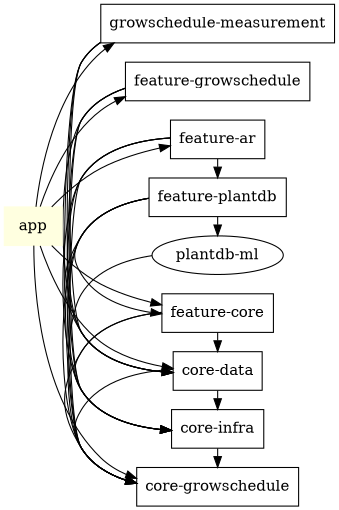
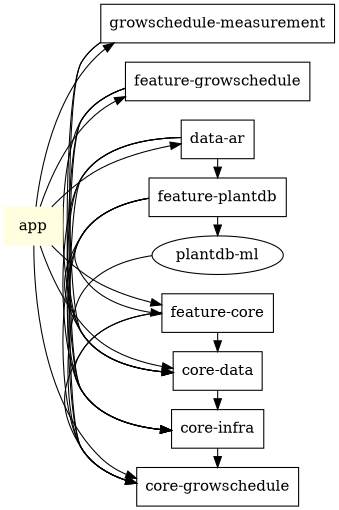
  digraph {
    rankdir=LR
    node [shape=box]
    n1 [label="growschedule-measurement"]
    n2 [label="core-growschedule"]
    "core-data"
    "core-infra"
    "feature-plantdb"
    n6 [label="feature-core"]
    n7 [label="plantdb-ml" shape=ellipse]
    "feature-growschedule"
-   "feature-ar"
+   "feature-ar" [label="data-ar"]
    app [color=lightyellow style=filled]
    subgraph sub_1 {
      rank=same
      n1
      n2
      "core-data"
      "core-infra"
    }
    subgraph sub_2 {
      rank=same
      n2
      "core-data"
      "core-infra"
      "feature-plantdb"
      n6
      n7
    }
    subgraph sub_3 {
      rank=same
      n2
      "core-data"
      "core-infra"
      n6
    }
    subgraph sub_4 {
      rank=same
      n2
      "core-data"
      "core-infra"
      "feature-growschedule"
    }
    subgraph sub_5 {
      rank=same
      n2
      "core-data"
      "core-infra"
      "feature-ar"
    }
    subgraph cluster_6 {
      color=lightgreen
      label=Features
    }
    subgraph cluster_7 {
      color=lightblue
      label=Core
    }
-   n1 -> n2
    n1 -> "core-data"
    n1 -> "core-infra"
-   "core-data" -> n2
    "core-data" -> "core-infra"
    "core-infra" -> n2
    "feature-plantdb" -> n2
    "feature-plantdb" -> "core-data"
    "feature-plantdb" -> "core-infra"
    "feature-plantdb" -> n6
    "feature-plantdb" -> n7
    n6 -> n2
    n6 -> "core-data"
    n6 -> "core-infra"
    n7 -> n2
    "feature-growschedule" -> n2
    "feature-growschedule" -> "core-data"
    "feature-growschedule" -> "core-infra"
    "feature-ar" -> n2
    "feature-ar" -> "core-data"
    "feature-ar" -> "core-infra"
    "feature-ar" -> "feature-plantdb"
    app -> n1
    app -> n2
    app -> "core-data"
    app -> n6
    app -> "feature-growschedule"
    app -> "feature-ar"
  }
